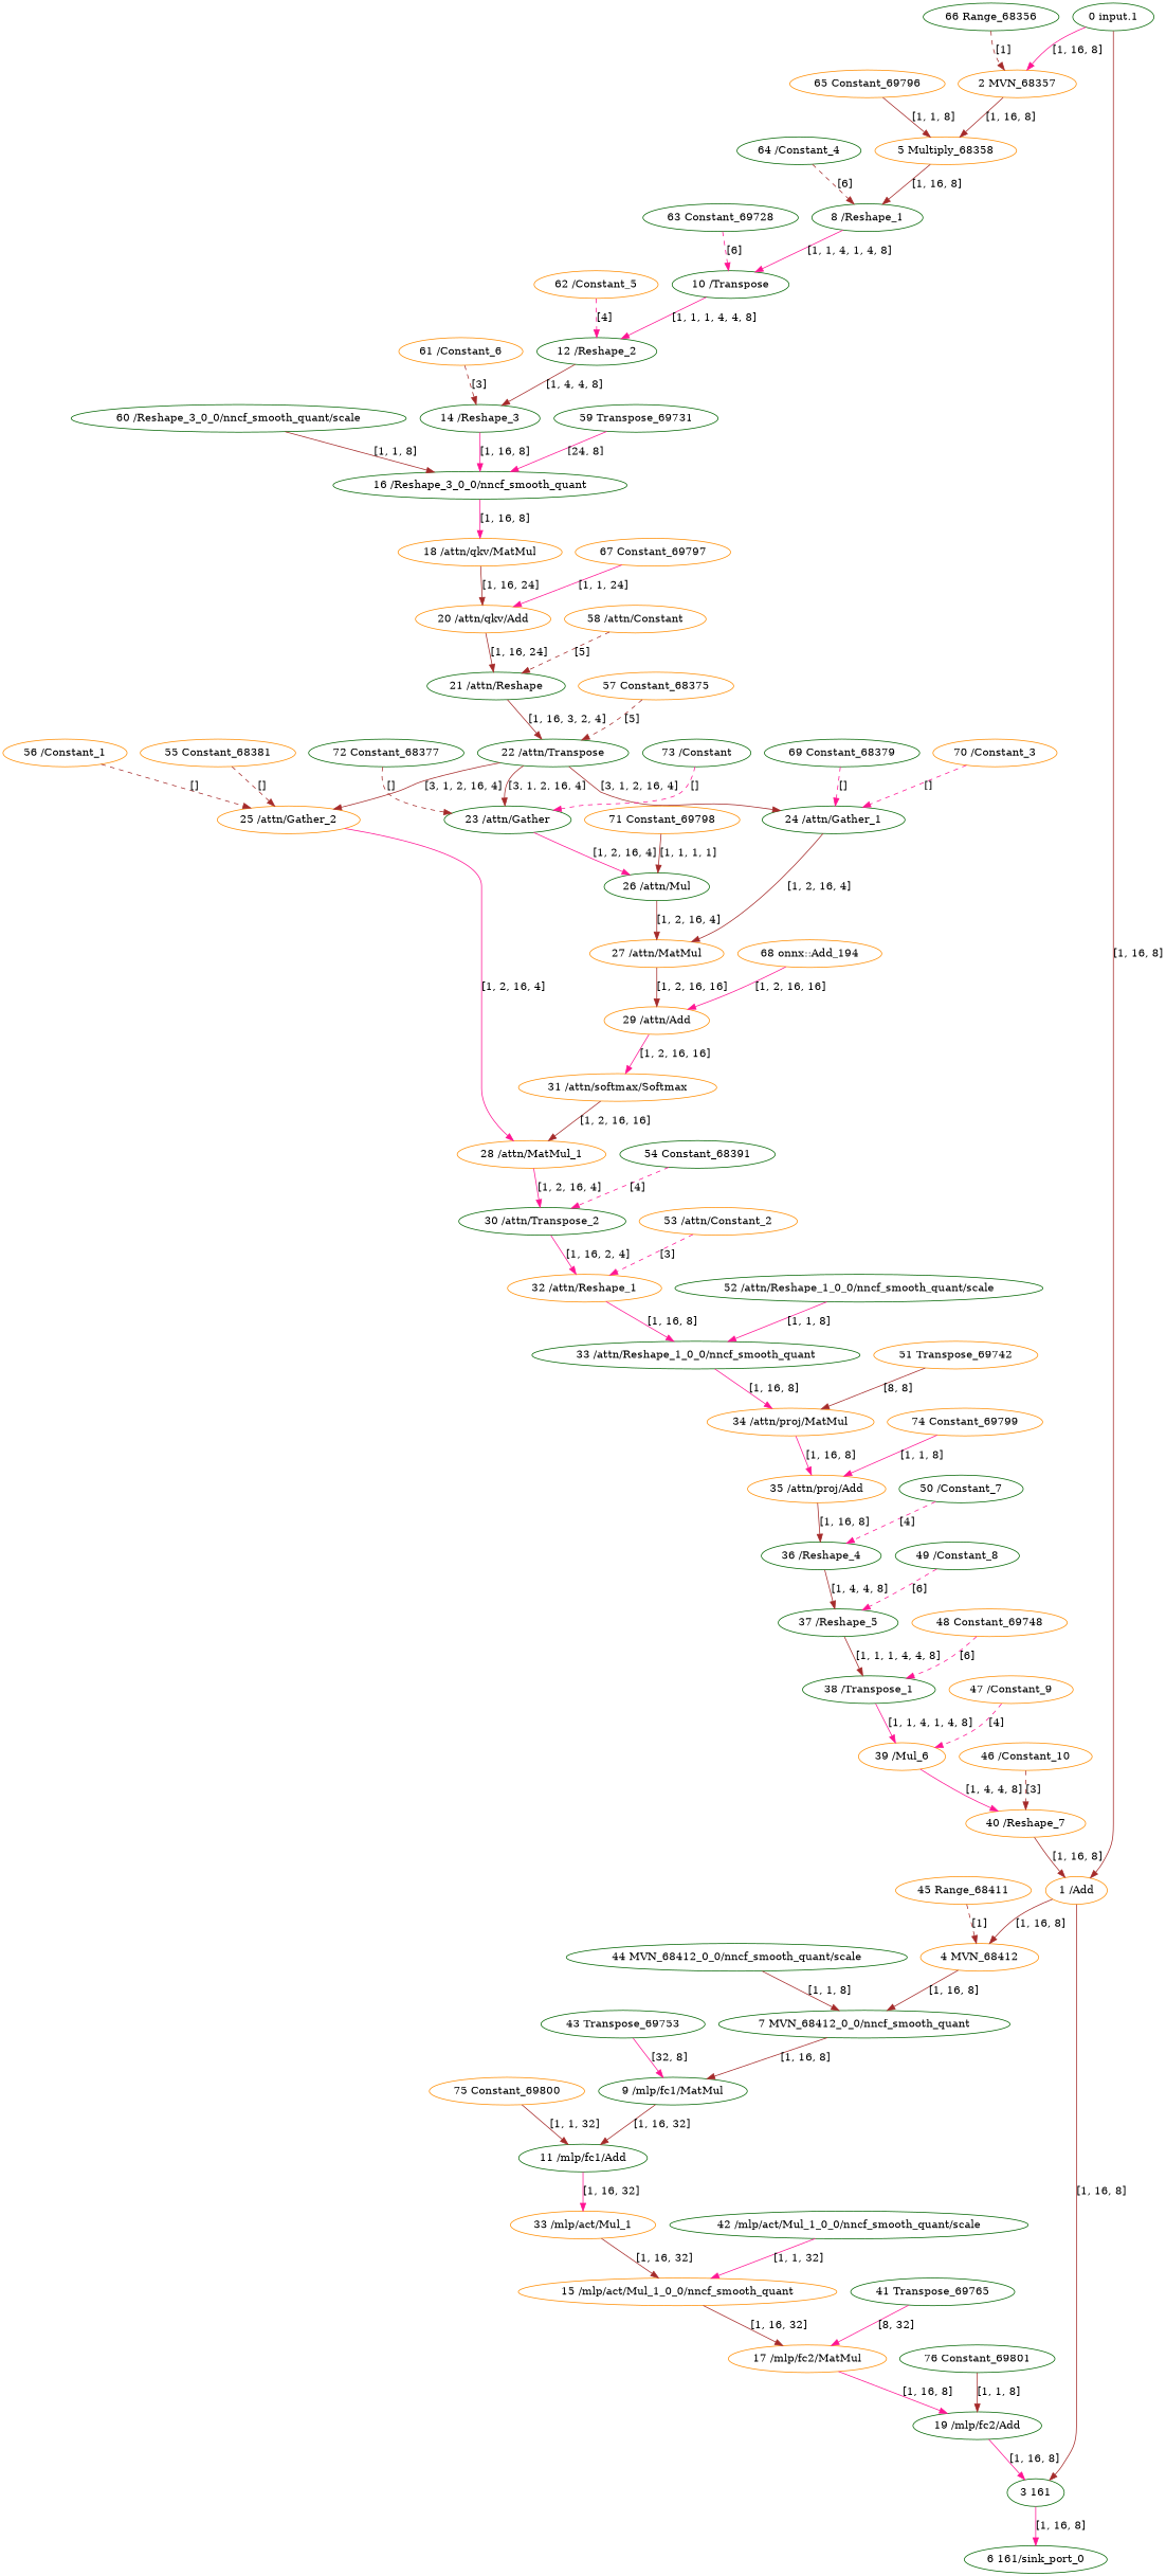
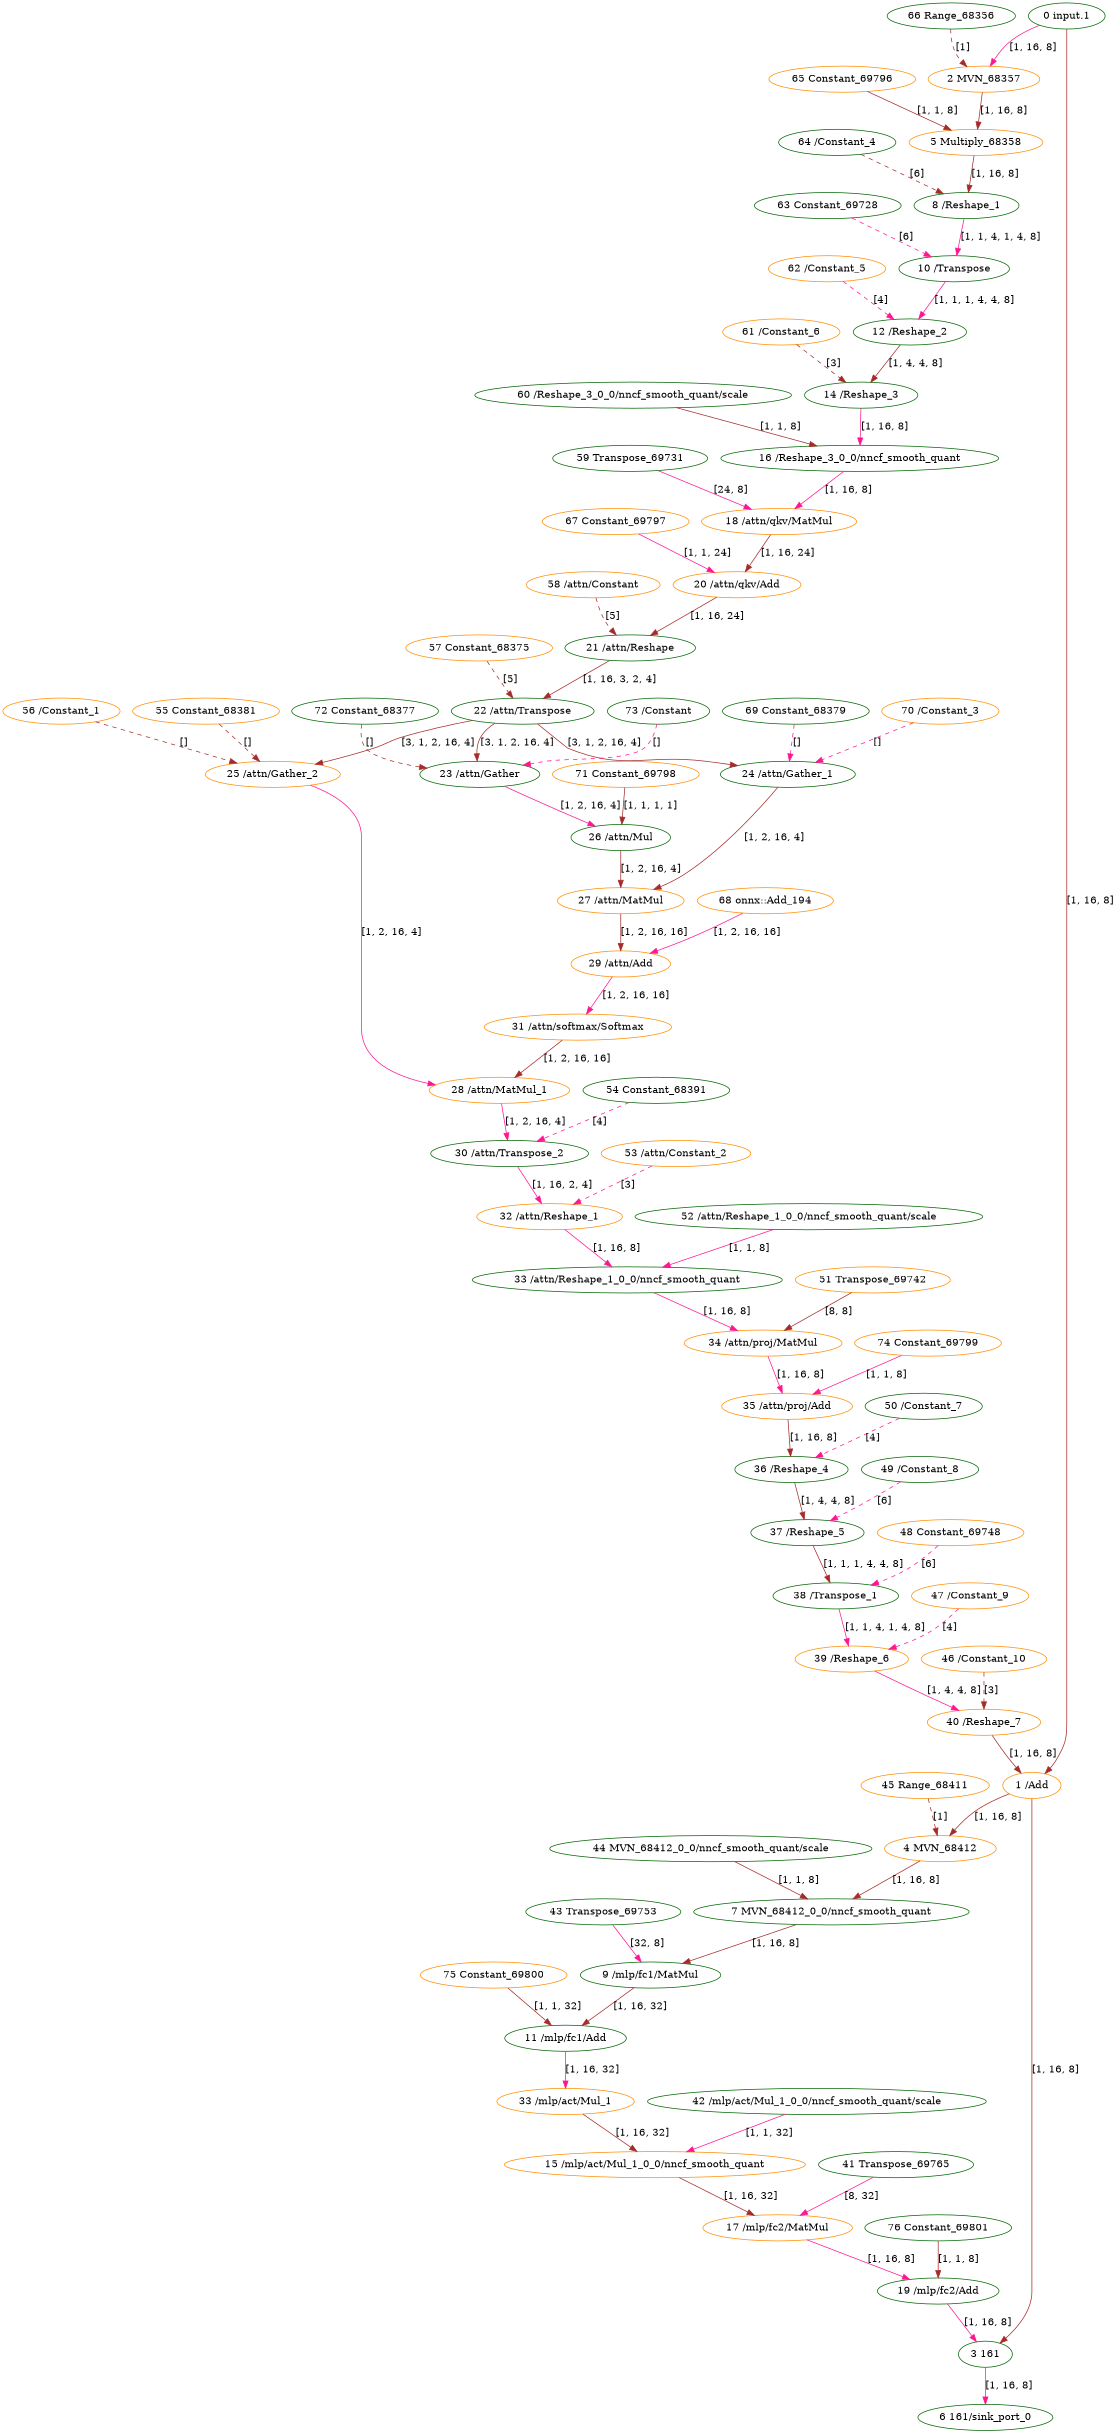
  strict digraph {
    node [color=darkgreen type=Constant]
    edge [color=brown style=solid]
    "0 input.1" [type=Parameter]
    "1 /Add" [color=darkorange type=Add]
    "2 MVN_68357" [color=darkorange type=MVN]
    "3 161" [type=Add]
    "4 MVN_68412" [color=darkorange type=MVN]
    "5 Multiply_68358" [color=darkorange type=Multiply]
    "6 161/sink_port_0" [type=Result]
    "7 MVN_68412_0_0/nncf_smooth_quant" [type=Multiply]
    "8 /Reshape_1" [type=Reshape]
    "9 /mlp/fc1/MatMul" [type=MatMul]
    "10 /Transpose" [type=Reshape]
    "11 /mlp/fc1/Add" [type=Add]
    "12 /Reshape_2" [type=Reshape]
    n14 [color=darkorange label="33 /mlp/act/Mul_1" type=Gelu]
    "14 /Reshape_3" [type=Reshape]
    "15 /mlp/act/Mul_1_0_0/nncf_smooth_quant" [color=darkorange type=Multiply]
    "16 /Reshape_3_0_0/nncf_smooth_quant" [type=Multiply]
    "17 /mlp/fc2/MatMul" [color=darkorange type=MatMul]
    "18 /attn/qkv/MatMul" [color=darkorange type=MatMul]
    "19 /mlp/fc2/Add" [type=Add]
    "20 /attn/qkv/Add" [color=darkorange type=Add]
    "21 /attn/Reshape" [type=Reshape]
    "22 /attn/Transpose" [type=Transpose]
    "23 /attn/Gather" [type=Gather]
    "24 /attn/Gather_1" [type=Gather]
    "25 /attn/Gather_2" [color=darkorange type=Gather]
    "26 /attn/Mul" [type=Multiply]
    "27 /attn/MatMul" [color=darkorange type=MatMul]
    "28 /attn/MatMul_1" [color=darkorange type=MatMul]
    "29 /attn/Add" [color=darkorange type=Add]
    "30 /attn/Transpose_2" [type=Transpose]
    "31 /attn/softmax/Softmax" [color=darkorange type=Softmax]
    "32 /attn/Reshape_1" [color=darkorange type=Reshape]
    "33 /attn/Reshape_1_0_0/nncf_smooth_quant" [type=Multiply]
    "34 /attn/proj/MatMul" [color=darkorange type=MatMul]
    "35 /attn/proj/Add" [color=darkorange type=Add]
    "36 /Reshape_4" [type=Reshape]
    "37 /Reshape_5" [type=Reshape]
    "38 /Transpose_1" [type=Reshape]
-   "39 /Reshape_6" [color=darkorange type=Reshape label="39 /Mul_6"]
+   "39 /Reshape_6" [color=darkorange type=Reshape]
    "40 /Reshape_7" [color=darkorange type=Reshape]
    "41 Transpose_69765"
    "42 /mlp/act/Mul_1_0_0/nncf_smooth_quant/scale"
    "43 Transpose_69753"
    "44 MVN_68412_0_0/nncf_smooth_quant/scale"
    "45 Range_68411" [color=darkorange]
    "46 /Constant_10" [color=darkorange]
    "47 /Constant_9" [color=darkorange]
    "48 Constant_69748" [color=darkorange]
    "49 /Constant_8"
    "50 /Constant_7"
    "51 Transpose_69742" [color=darkorange]
    "52 /attn/Reshape_1_0_0/nncf_smooth_quant/scale"
    "53 /attn/Constant_2" [color=darkorange]
    "54 Constant_68391"
    "55 Constant_68381" [color=darkorange]
    "56 /Constant_1" [color=darkorange]
    "57 Constant_68375" [color=darkorange]
    "58 /attn/Constant" [color=darkorange]
    "59 Transpose_69731"
    "60 /Reshape_3_0_0/nncf_smooth_quant/scale"
    "61 /Constant_6" [color=darkorange]
    "62 /Constant_5" [color=darkorange]
    "63 Constant_69728"
    "64 /Constant_4"
    "65 Constant_69796" [color=darkorange]
    "66 Range_68356"
    "67 Constant_69797" [color=darkorange]
    n69 [color=darkorange label="68 onnx::Add_194"]
    "69 Constant_68379"
    "70 /Constant_3" [color=darkorange]
    "71 Constant_69798" [color=darkorange]
    "72 Constant_68377"
    "73 /Constant"
    "74 Constant_69799" [color=darkorange]
    "75 Constant_69800" [color=darkorange]
    "76 Constant_69801"
    "0 input.1" -> "1 /Add" [label="[1, 16, 8]"]
    "0 input.1" -> "2 MVN_68357" [color=deeppink label="[1, 16, 8]"]
    "1 /Add" -> "3 161" [label="[1, 16, 8]"]
    "1 /Add" -> "4 MVN_68412" [label="[1, 16, 8]"]
    "2 MVN_68357" -> "5 Multiply_68358" [label="[1, 16, 8]"]
    "3 161" -> "6 161/sink_port_0" [color=deeppink label="[1, 16, 8]"]
    "4 MVN_68412" -> "7 MVN_68412_0_0/nncf_smooth_quant" [label="[1, 16, 8]"]
    "5 Multiply_68358" -> "8 /Reshape_1" [label="[1, 16, 8]"]
    "7 MVN_68412_0_0/nncf_smooth_quant" -> "9 /mlp/fc1/MatMul" [label="[1, 16, 8]"]
    "8 /Reshape_1" -> "10 /Transpose" [color=deeppink label="[1, 1, 4, 1, 4, 8]"]
    "9 /mlp/fc1/MatMul" -> "11 /mlp/fc1/Add" [label="[1, 16, 32]"]
    "10 /Transpose" -> "12 /Reshape_2" [color=deeppink label="[1, 1, 1, 4, 4, 8]"]
    "11 /mlp/fc1/Add" -> n14 [color=deeppink label="[1, 16, 32]"]
    "12 /Reshape_2" -> "14 /Reshape_3" [label="[1, 4, 4, 8]"]
    n14 -> "15 /mlp/act/Mul_1_0_0/nncf_smooth_quant" [label="[1, 16, 32]"]
    "14 /Reshape_3" -> "16 /Reshape_3_0_0/nncf_smooth_quant" [color=deeppink label="[1, 16, 8]"]
    "15 /mlp/act/Mul_1_0_0/nncf_smooth_quant" -> "17 /mlp/fc2/MatMul" [label="[1, 16, 32]"]
    "16 /Reshape_3_0_0/nncf_smooth_quant" -> "18 /attn/qkv/MatMul" [color=deeppink label="[1, 16, 8]"]
    "17 /mlp/fc2/MatMul" -> "19 /mlp/fc2/Add" [color=deeppink label="[1, 16, 8]"]
    "18 /attn/qkv/MatMul" -> "20 /attn/qkv/Add" [label="[1, 16, 24]"]
    "19 /mlp/fc2/Add" -> "3 161" [color=deeppink label="[1, 16, 8]"]
    "20 /attn/qkv/Add" -> "21 /attn/Reshape" [label="[1, 16, 24]"]
    "21 /attn/Reshape" -> "22 /attn/Transpose" [label="[1, 16, 3, 2, 4]"]
    "22 /attn/Transpose" -> "23 /attn/Gather" [label="[3, 1, 2, 16, 4]"]
    "22 /attn/Transpose" -> "24 /attn/Gather_1" [label="[3, 1, 2, 16, 4]"]
    "22 /attn/Transpose" -> "25 /attn/Gather_2" [label="[3, 1, 2, 16, 4]"]
    "23 /attn/Gather" -> "26 /attn/Mul" [color=deeppink label="[1, 2, 16, 4]"]
    "24 /attn/Gather_1" -> "27 /attn/MatMul" [label="[1, 2, 16, 4]"]
    "25 /attn/Gather_2" -> "28 /attn/MatMul_1" [color=deeppink label="[1, 2, 16, 4]"]
    "26 /attn/Mul" -> "27 /attn/MatMul" [label="[1, 2, 16, 4]"]
    "27 /attn/MatMul" -> "29 /attn/Add" [label="[1, 2, 16, 16]"]
    "28 /attn/MatMul_1" -> "30 /attn/Transpose_2" [color=deeppink label="[1, 2, 16, 4]"]
    "29 /attn/Add" -> "31 /attn/softmax/Softmax" [color=deeppink label="[1, 2, 16, 16]"]
    "30 /attn/Transpose_2" -> "32 /attn/Reshape_1" [color=deeppink label="[1, 16, 2, 4]"]
    "31 /attn/softmax/Softmax" -> "28 /attn/MatMul_1" [label="[1, 2, 16, 16]"]
    "32 /attn/Reshape_1" -> "33 /attn/Reshape_1_0_0/nncf_smooth_quant" [color=deeppink label="[1, 16, 8]"]
    "33 /attn/Reshape_1_0_0/nncf_smooth_quant" -> "34 /attn/proj/MatMul" [color=deeppink label="[1, 16, 8]"]
    "34 /attn/proj/MatMul" -> "35 /attn/proj/Add" [color=deeppink label="[1, 16, 8]"]
    "35 /attn/proj/Add" -> "36 /Reshape_4" [label="[1, 16, 8]"]
    "36 /Reshape_4" -> "37 /Reshape_5" [label="[1, 4, 4, 8]"]
    "37 /Reshape_5" -> "38 /Transpose_1" [label="[1, 1, 1, 4, 4, 8]"]
    "38 /Transpose_1" -> "39 /Reshape_6" [color=deeppink label="[1, 1, 4, 1, 4, 8]"]
    "39 /Reshape_6" -> "40 /Reshape_7" [color=deeppink label="[1, 4, 4, 8]"]
    "40 /Reshape_7" -> "1 /Add" [label="[1, 16, 8]"]
    "41 Transpose_69765" -> "17 /mlp/fc2/MatMul" [color=deeppink label="[8, 32]"]
    "42 /mlp/act/Mul_1_0_0/nncf_smooth_quant/scale" -> "15 /mlp/act/Mul_1_0_0/nncf_smooth_quant" [color=deeppink label="[1, 1, 32]"]
    "43 Transpose_69753" -> "9 /mlp/fc1/MatMul" [color=deeppink label="[32, 8]"]
    "44 MVN_68412_0_0/nncf_smooth_quant/scale" -> "7 MVN_68412_0_0/nncf_smooth_quant" [label="[1, 1, 8]"]
    "45 Range_68411" -> "4 MVN_68412" [label="[1]" style=dashed]
    "46 /Constant_10" -> "40 /Reshape_7" [label="[3]" style=dashed]
    "47 /Constant_9" -> "39 /Reshape_6" [color=deeppink label="[4]" style=dashed]
    "48 Constant_69748" -> "38 /Transpose_1" [color=deeppink label="[6]" style=dashed]
    "49 /Constant_8" -> "37 /Reshape_5" [color=deeppink label="[6]" style=dashed]
    "50 /Constant_7" -> "36 /Reshape_4" [color=deeppink label="[4]" style=dashed]
    "51 Transpose_69742" -> "34 /attn/proj/MatMul" [label="[8, 8]"]
    "52 /attn/Reshape_1_0_0/nncf_smooth_quant/scale" -> "33 /attn/Reshape_1_0_0/nncf_smooth_quant" [color=deeppink label="[1, 1, 8]"]
    "53 /attn/Constant_2" -> "32 /attn/Reshape_1" [color=deeppink label="[3]" style=dashed]
    "54 Constant_68391" -> "30 /attn/Transpose_2" [color=deeppink label="[4]" style=dashed]
    "55 Constant_68381" -> "25 /attn/Gather_2" [label="[]" style=dashed]
    "56 /Constant_1" -> "25 /attn/Gather_2" [label="[]" style=dashed]
    "57 Constant_68375" -> "22 /attn/Transpose" [label="[5]" style=dashed]
    "58 /attn/Constant" -> "21 /attn/Reshape" [label="[5]" style=dashed]
-   "59 Transpose_69731" -> "16 /Reshape_3_0_0/nncf_smooth_quant" [color=deeppink label="[24, 8]"]
+   "59 Transpose_69731" -> "18 /attn/qkv/MatMul" [color=deeppink label="[24, 8]"]
    "60 /Reshape_3_0_0/nncf_smooth_quant/scale" -> "16 /Reshape_3_0_0/nncf_smooth_quant" [label="[1, 1, 8]"]
    "61 /Constant_6" -> "14 /Reshape_3" [label="[3]" style=dashed]
    "62 /Constant_5" -> "12 /Reshape_2" [color=deeppink label="[4]" style=dashed]
    "63 Constant_69728" -> "10 /Transpose" [color=deeppink label="[6]" style=dashed]
    "64 /Constant_4" -> "8 /Reshape_1" [label="[6]" style=dashed]
    "65 Constant_69796" -> "5 Multiply_68358" [label="[1, 1, 8]"]
    "66 Range_68356" -> "2 MVN_68357" [label="[1]" style=dashed]
    "67 Constant_69797" -> "20 /attn/qkv/Add" [color=deeppink label="[1, 1, 24]"]
    n69 -> "29 /attn/Add" [color=deeppink label="[1, 2, 16, 16]"]
    "69 Constant_68379" -> "24 /attn/Gather_1" [color=deeppink label="[]" style=dashed]
    "70 /Constant_3" -> "24 /attn/Gather_1" [color=deeppink label="[]" style=dashed]
    "71 Constant_69798" -> "26 /attn/Mul" [label="[1, 1, 1, 1]"]
    "72 Constant_68377" -> "23 /attn/Gather" [label="[]" style=dashed]
    "73 /Constant" -> "23 /attn/Gather" [color=deeppink label="[]" style=dashed]
    "74 Constant_69799" -> "35 /attn/proj/Add" [color=deeppink label="[1, 1, 8]"]
    "75 Constant_69800" -> "11 /mlp/fc1/Add" [label="[1, 1, 32]"]
    "76 Constant_69801" -> "19 /mlp/fc2/Add" [label="[1, 1, 8]"]
  }
